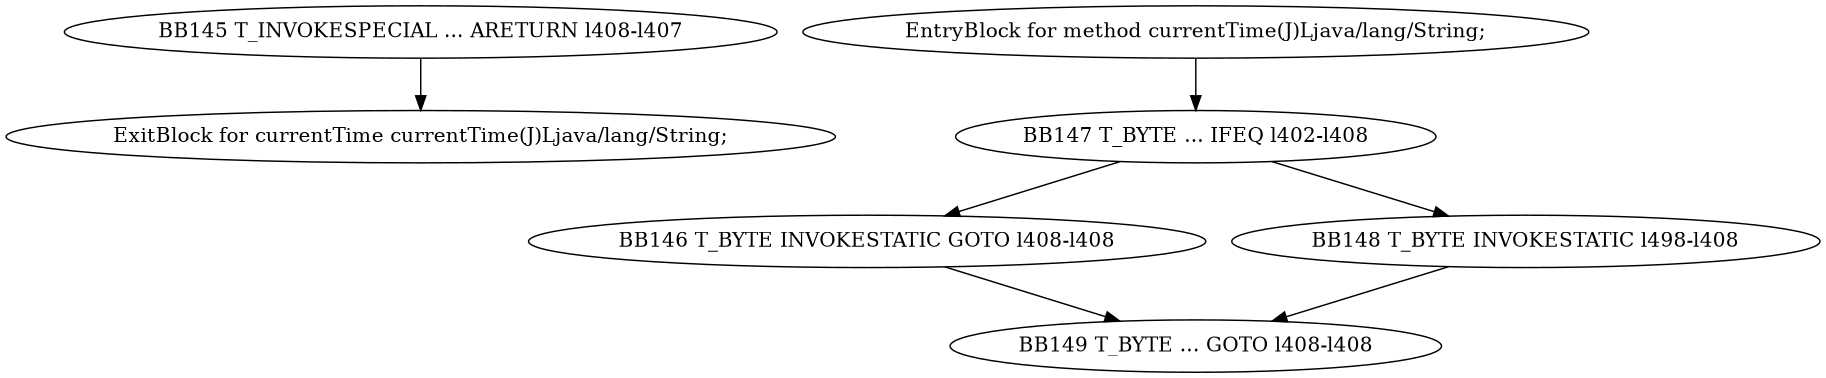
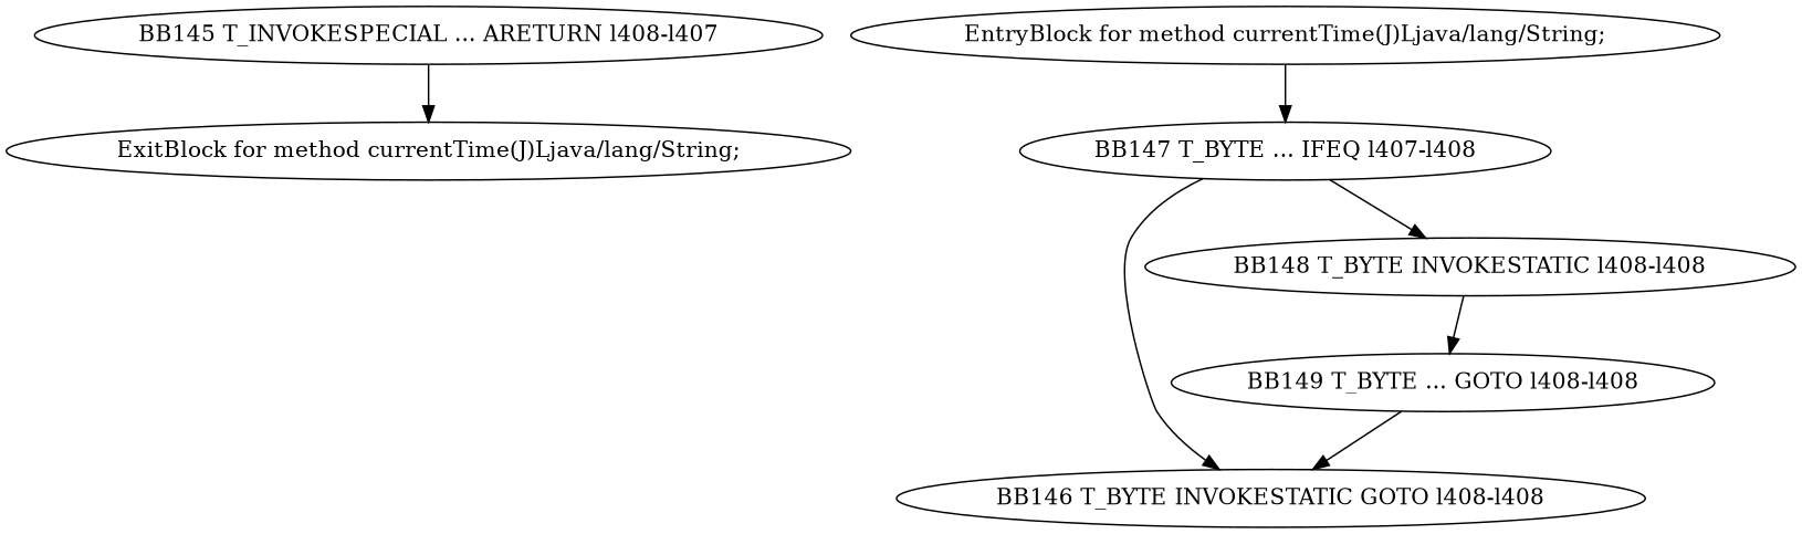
  digraph {
    n1 [label="BB145 T_INVOKESPECIAL ... ARETURN l408-l407"]
-   n2 [label="ExitBlock for currentTime currentTime(J)Ljava/lang/String;"]
+   n2 [label="ExitBlock for method currentTime(J)Ljava/lang/String;"]
    n3 [label="BB146 T_BYTE INVOKESTATIC GOTO l408-l408"]
    n4 [label="BB149 T_BYTE ... GOTO l408-l408"]
-   n5 [label="BB147 T_BYTE ... IFEQ l402-l408"]
-   n6 [label="BB148 T_BYTE INVOKESTATIC l498-l408"]
+   n5 [label="BB147 T_BYTE ... IFEQ l407-l408"]
+   n6 [label="BB148 T_BYTE INVOKESTATIC l408-l408"]
    n7 [label="EntryBlock for method currentTime(J)Ljava/lang/String;"]
    n1 -> n2
-   n3 -> n4
+   n4 -> n3
    n5 -> n3
    n5 -> n6
    n6 -> n4
    n7 -> n5
  }
